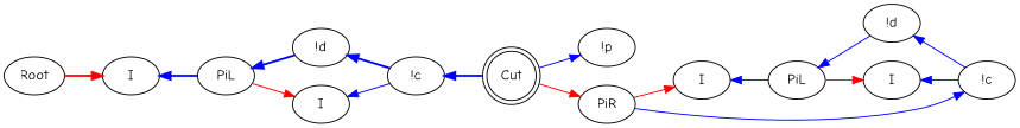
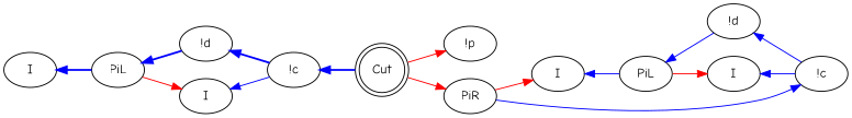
  digraph {
    fontname="Comic Neue"
    rankdir=LR
    node [fontname="Comic Neue"]
    edge [color=blue fontname="Comic Neue" dir=back]
-   n1 [label=Root]
    n2 [label=I]
    n3 [label=PiL]
    n4 [label="!c"]
    n5 [label=Cut shape=doublecircle]
    n6 [label="!p"]
    n7 [label=PiR]
    n8 [label="!d"]
    n9 [label=I]
    n10 [label=I]
    n11 [label=PiL]
    n12 [label="!c"]
    n13 [label="!d"]
    n14 [label=I]
-   n1 -> n2 [color=red penwidth=2 dir=""]
    n2 -> n3 [penwidth=2]
    n3 -> n8 [penwidth=2]
    n3 -> n9 [color=red dir=""]
    n4 -> n5 [penwidth=2]
-   n5 -> n6 [dir=""]
+   n5 -> n6 [color=red dir=""]
    n5 -> n7 [color=red dir=""]
    n7 -> n10 [color=red dir=""]
    n8 -> n4 [penwidth=2]
    n9 -> n4
    n10 -> n11
    n11 -> n13
    n11 -> n14 [color=red dir=""]
    n12 -> n7
    n13 -> n12
    n14 -> n12
  }
